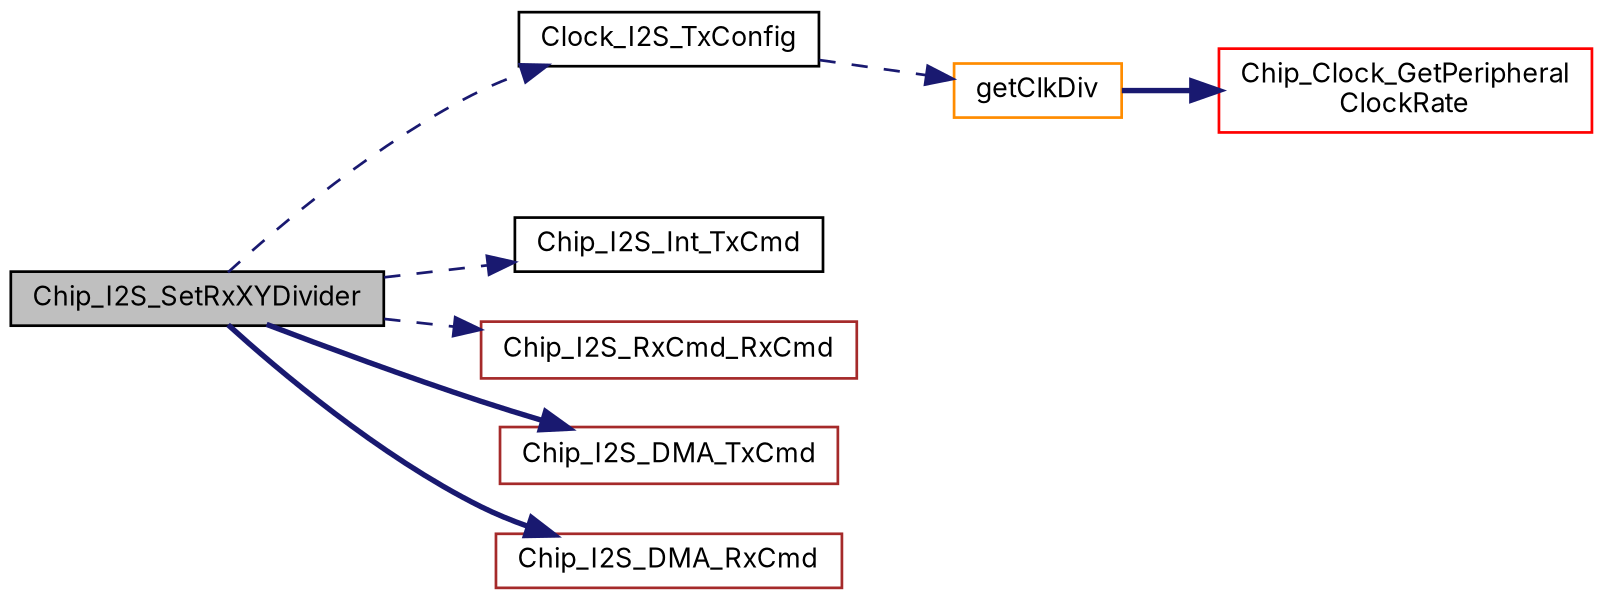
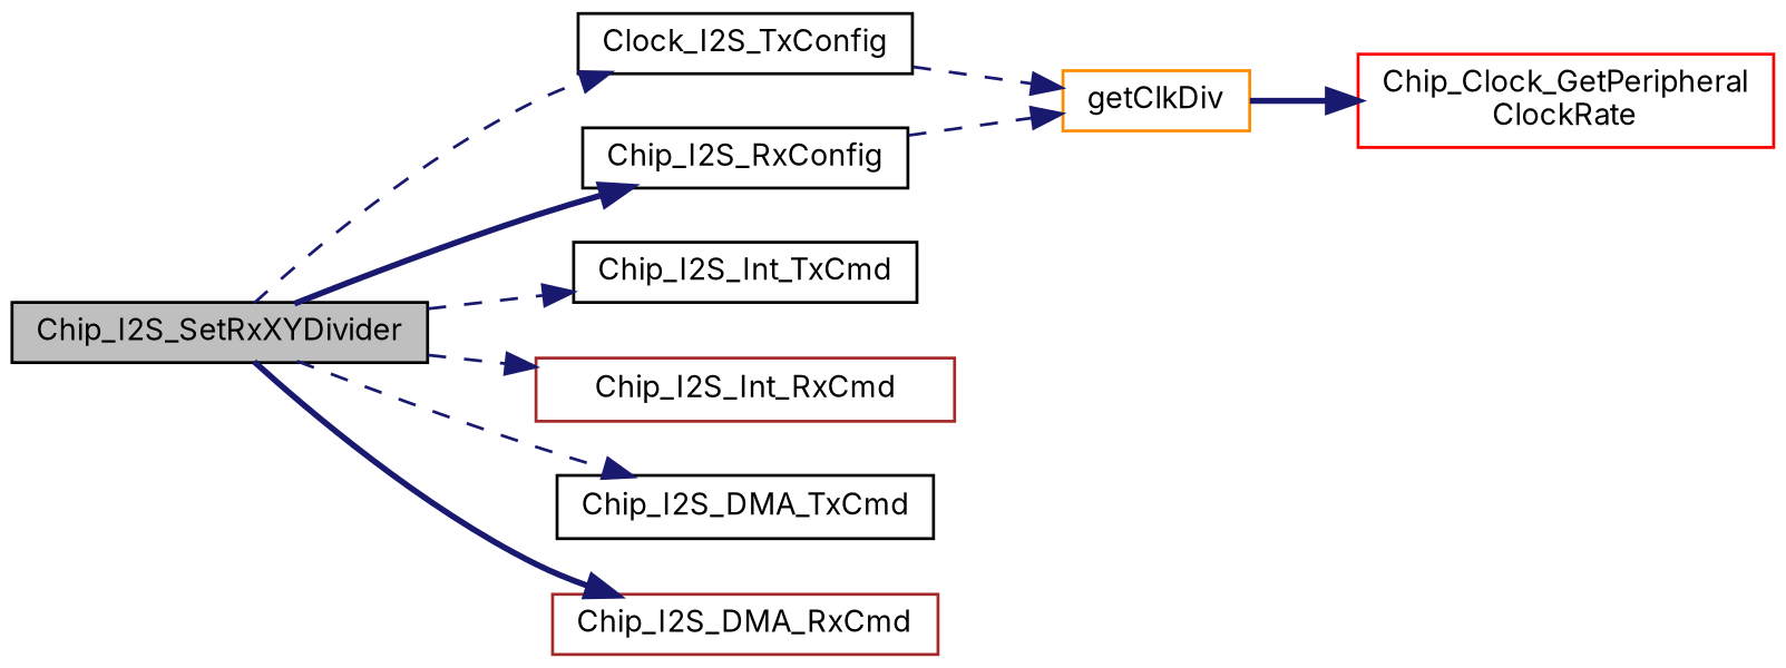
  digraph {
    fontname=Inter
    rankdir=LR
    node [color=black fillcolor=white fontname=Inter fontsize=10 shape=record style=filled]
    edge [color=midnightblue fontname=Inter fontsize=10 labelfontname=FreeSans labelfontsize=10 style=dashed]
    n1 [fillcolor=grey75 fontcolor=black height=0.2 label=Chip_I2S_SetRxXYDivider width=0.4]
    n2 [height=0.2 label=Clock_I2S_TxConfig width=0.4]
+   n3 [height=0.2 label=Chip_I2S_RxConfig width=0.4]
    n4 [height=0.2 label=Chip_I2S_Int_TxCmd width=0.4]
-   n5 [color=brown height=0.2 label=Chip_I2S_RxCmd_RxCmd width=0.4]
-   n6 [color=brown height=0.2 label=Chip_I2S_DMA_TxCmd width=0.4]
+   n5 [color=brown height=0.2 label=Chip_I2S_Int_RxCmd width=0.4]
+   n6 [height=0.2 label=Chip_I2S_DMA_TxCmd width=0.4]
    n7 [color=brown height=0.2 label=Chip_I2S_DMA_RxCmd width=0.4]
    n8 [color=darkorange height=0.2 label=getClkDiv width=0.4]
    n9 [color=red height=0.2 label="Chip_Clock_GetPeripheral\lClockRate" width=0.4]
    n1 -> n2
+   n1 -> n3 [style=bold]
    n1 -> n4
    n1 -> n5
-   n1 -> n6 [style=bold]
+   n1 -> n6
    n1 -> n7 [style=bold]
    n2 -> n8
+   n3 -> n8
    n8 -> n9 [style=bold]
  }
